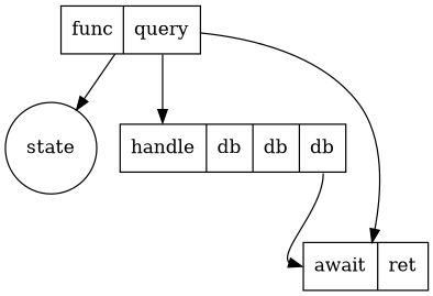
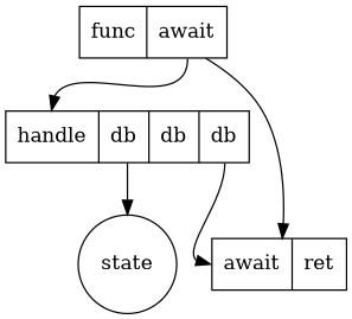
  digraph {
    rankdir=TB
    node [shape=record]
-   n1 [label="func | <db_req> query"]
+   n1 [label="func | <db_req> await"]
    n2 [label="<db_req> handle | db | db | <db_res> db"]
    n3 [label=state shape=circle]
    n4 [label="<db_res> await | ret"]
    n1 -> n2 [headport=db_req tailport=db_req]
-   n1 -> n3
+   n2 -> n3
    n1 -> n4
    n2 -> n4 [headport=db_res tailport=db_res]
  }
